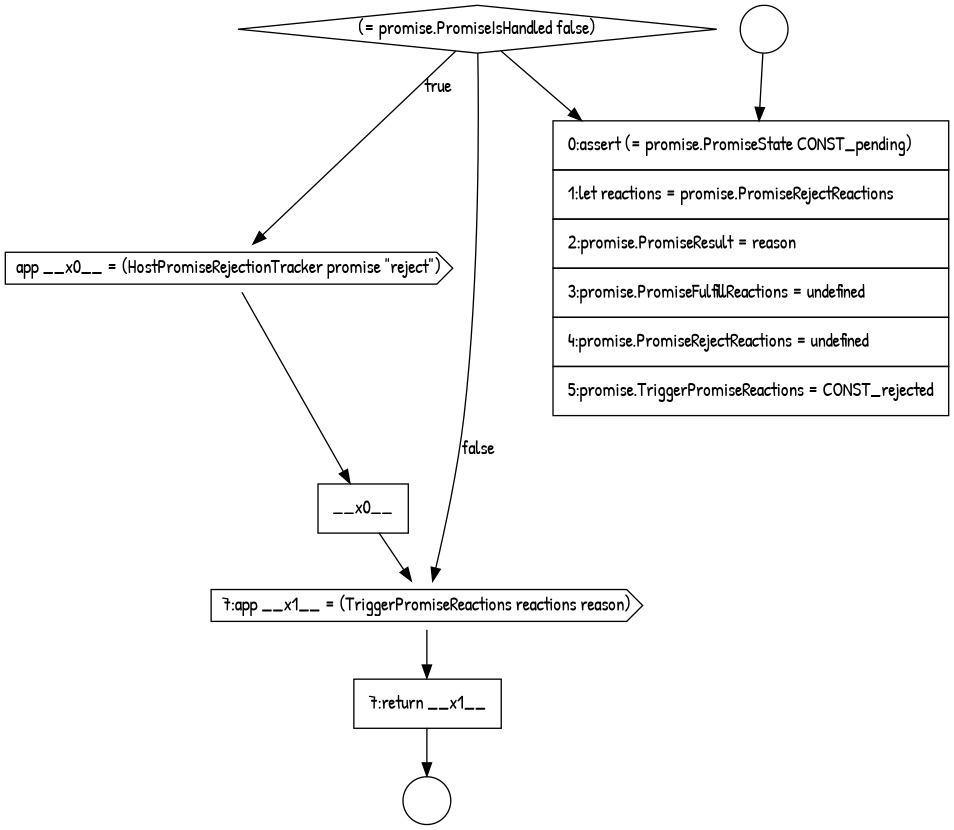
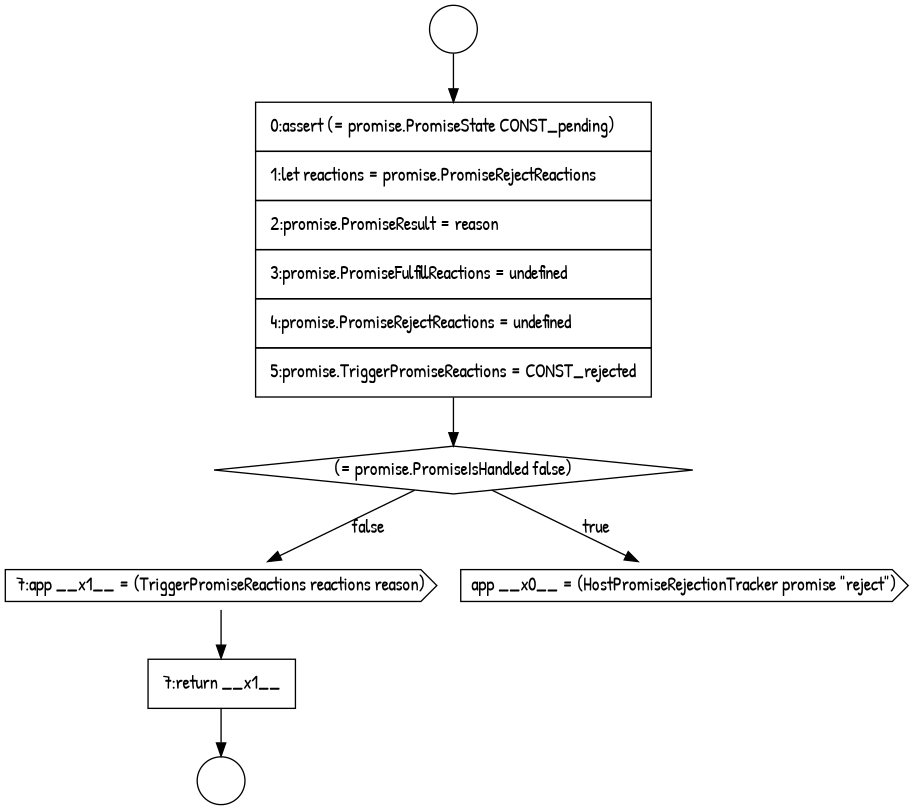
  digraph {
    fontname="Patrick Hand"
    node [color=black fillcolor=white fontname="Patrick Hand" shape=none style=filled]
    edge [color=black fontname="Patrick Hand"]
    n1 [label=" " shape=circle]
-   n2 [label=<<font color="black">     <table border="0" cellborder="1" cellspacing="0" cellpadding="10">       <tr><td align="left">__x0__</td></tr>     </table>   </font>> margin=0]
    n3 [label=<<font color="black">7:app __x1__ = (TriggerPromiseReactions reactions reason)</font>> shape=cds]
    n4 [label=<<font color="black">     <table border="0" cellborder="1" cellspacing="0" cellpadding="10">       <tr><td align="left">7:return __x1__</td></tr>     </table>   </font>> margin=0]
    n5 [label=<<font color="black">     <table border="0" cellborder="1" cellspacing="0" cellpadding="10">       <tr><td align="left">0:assert (= promise.PromiseState CONST_pending)</td></tr>       <tr><td align="left">1:let reactions = promise.PromiseRejectReactions</td></tr>       <tr><td align="left">2:promise.PromiseResult = reason</td></tr>       <tr><td align="left">3:promise.PromiseFulfillReactions = undefined</td></tr>       <tr><td align="left">4:promise.PromiseRejectReactions = undefined</td></tr>       <tr><td align="left">5:promise.TriggerPromiseReactions = CONST_rejected</td></tr>     </table>   </font>> margin=0]
    n6 [label=<<font color="black">(= promise.PromiseIsHandled false)</font>> shape=diamond]
    n7 [label=<<font color="black">app __x0__ = (HostPromiseRejectionTracker promise &quot;reject&quot;)</font>> shape=cds]
    n8 [label=" " shape=circle]
-   n2 -> n3
    n3 -> n4
    n4 -> n1
-   n6 -> n5
+   n5 -> n6
    n6 -> n3 [label=<<font color="black">false</font>>]
    n6 -> n7 [label=<<font color="black">true</font>>]
-   n7 -> n2
    n8 -> n5
  }
